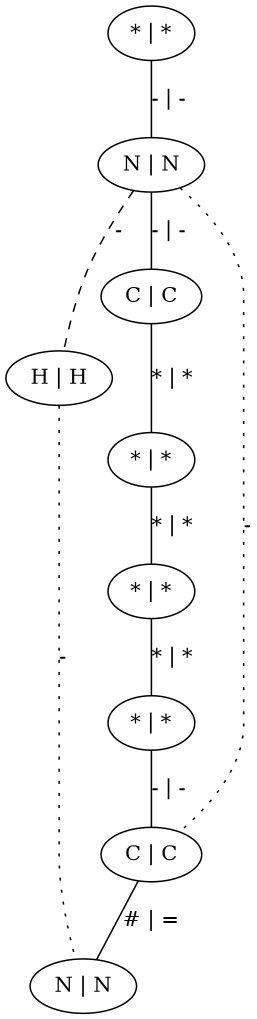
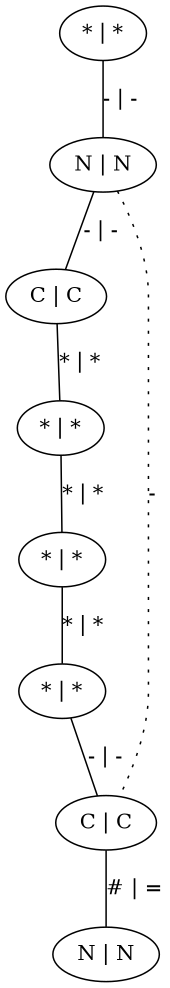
  graph {
    n1 [label="* | *"]
    n2 [label="N | N"]
-   n3 [label="H | H"]
    n4 [label="C | C"]
    n5 [label="C | C"]
    n6 [label="N | N"]
    n7 [label="* | *"]
    n8 [label="* | *"]
    n9 [label="* | *"]
    n1 -- n2 [label="- | -"]
-   n2 -- n3 [label="-" style=dashed]
    n2 -- n4 [label="- | -"]
    n2 -- n5 [label="-" style=dotted]
-   n3 -- n6 [label="-" style=dotted]
    n4 -- n7 [label="* | *"]
    n5 -- n6 [label="# | ="]
    n7 -- n8 [label="* | *"]
    n8 -- n9 [label="* | *"]
    n9 -- n5 [label="- | -"]
  }
